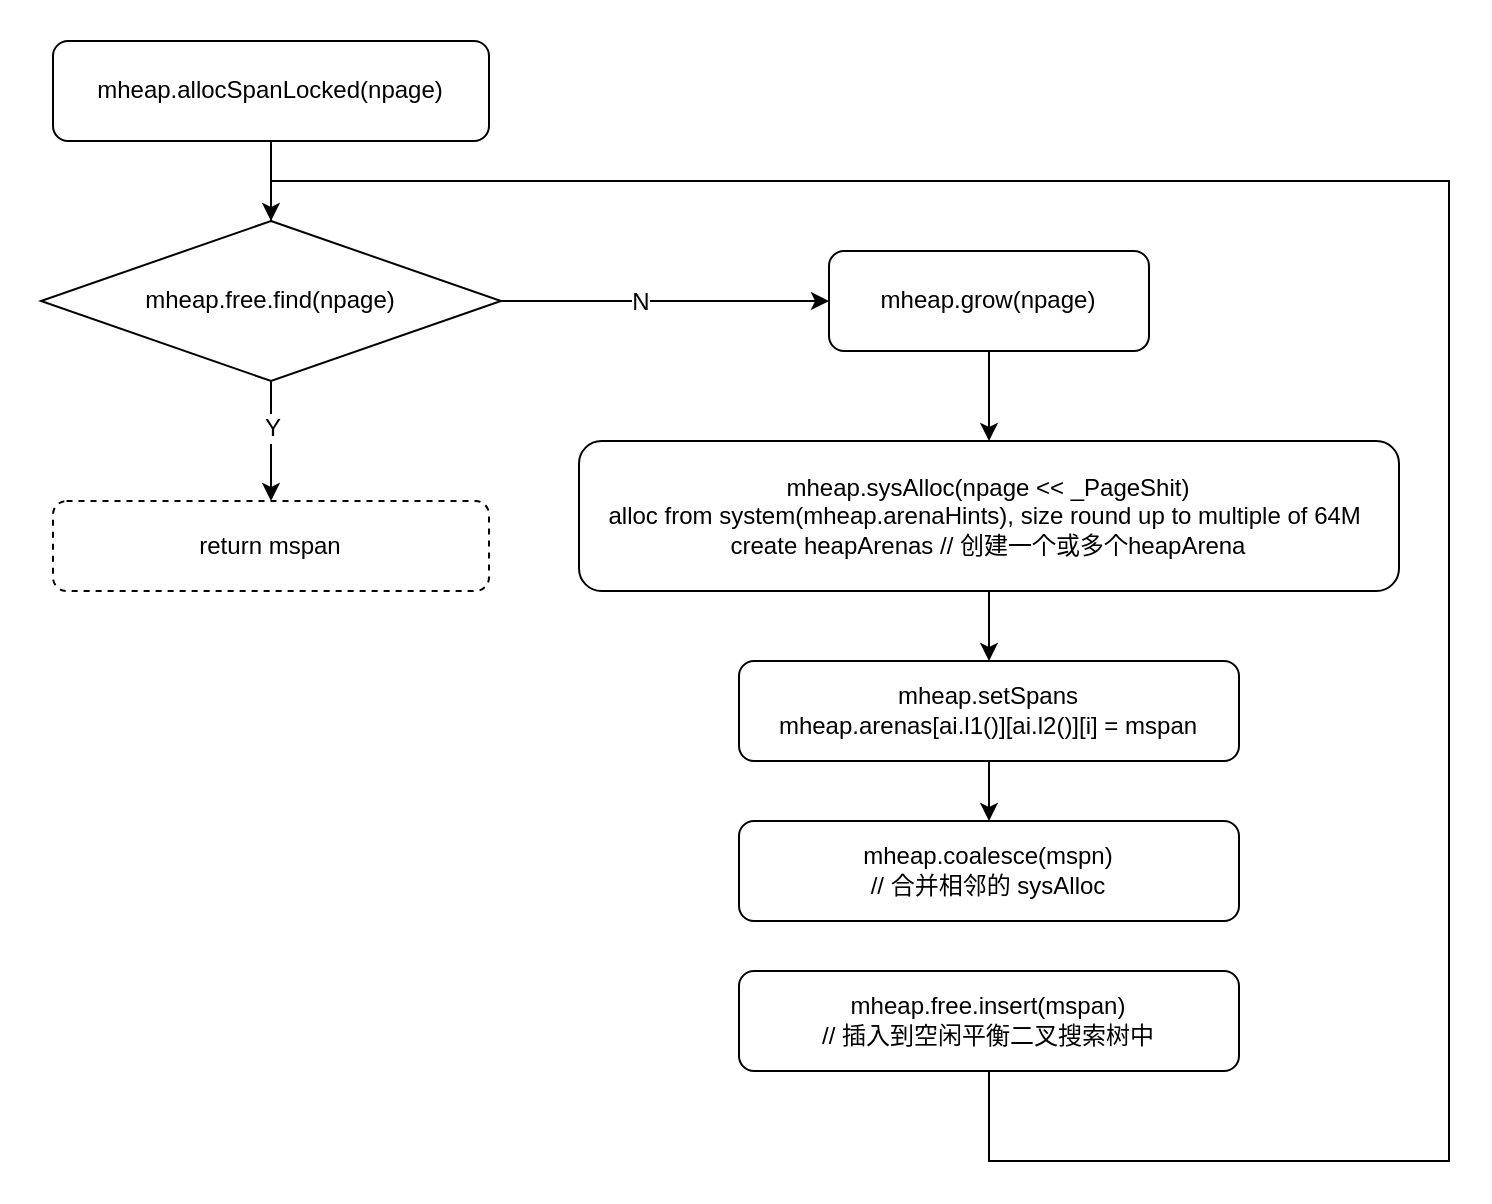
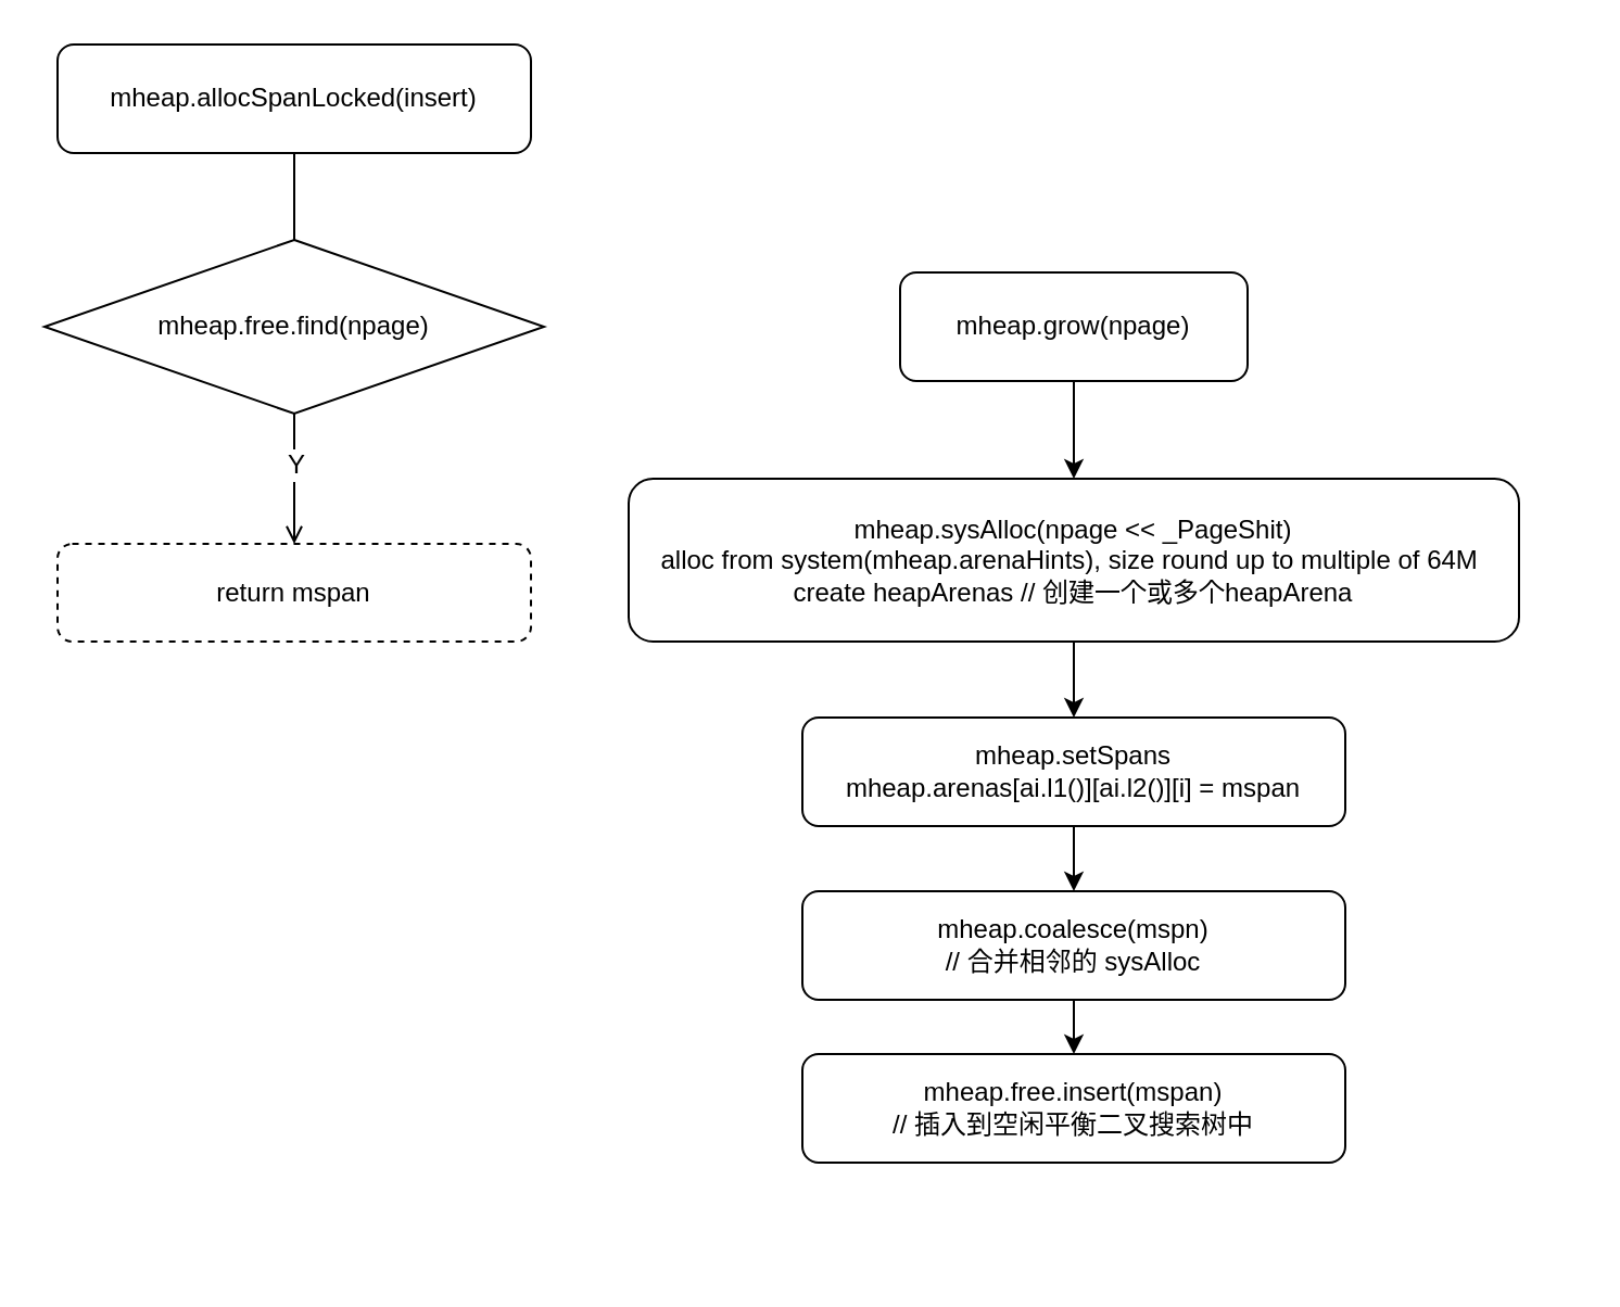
  <mxCell id="0" />
  <mxCell id="1" parent="0" />
- <mxCell id="2" value="mheap.allocSpanLocked(npage)" style="rounded=1;whiteSpace=wrap;html=1;" parent="1" vertex="1"><mxGeometry x="26" y="20" width="218" height="50" as="geometry" /></mxCell>
+ <mxCell id="2" value="mheap.allocSpanLocked(insert)" style="rounded=1;whiteSpace=wrap;html=1;" parent="1" vertex="1"><mxGeometry x="26" y="20" width="218" height="50" as="geometry" /></mxCell>
  <mxCell id="3" value="return mspan" style="rounded=1;whiteSpace=wrap;html=1;dashed=1;" parent="1" vertex="1"><mxGeometry x="26" y="250" width="218" height="45" as="geometry" /></mxCell>
  <mxCell id="4" style="edgeStyle=orthogonalEdgeStyle;rounded=0;orthogonalLoop=1;jettySize=auto;html=1;entryX=0.5;entryY=0;entryDx=0;entryDy=0;endArrow=none;" parent="1" source="2" target="11" edge="1"><mxGeometry relative="1" as="geometry"><mxPoint x="135" y="135" as="targetPoint" /></mxGeometry></mxCell>
- <mxCell id="5" style="edgeStyle=orthogonalEdgeStyle;rounded=0;orthogonalLoop=1;jettySize=auto;html=1;entryX=0.5;entryY=0;entryDx=0;entryDy=0;" parent="1" source="11" target="3" edge="1"><mxGeometry relative="1" as="geometry"><mxPoint x="135" y="180" as="sourcePoint" /></mxGeometry></mxCell>
+ <mxCell id="5" style="edgeStyle=orthogonalEdgeStyle;rounded=0;orthogonalLoop=1;jettySize=auto;html=1;entryX=0.5;entryY=0;entryDx=0;entryDy=0;endArrow=open;" parent="1" source="11" target="3" edge="1"><mxGeometry relative="1" as="geometry"><mxPoint x="135" y="180" as="sourcePoint" /></mxGeometry></mxCell>
  <mxCell id="6" value="Y" style="text;html=1;align=center;verticalAlign=middle;resizable=0;points=[];;labelBackgroundColor=#ffffff;" parent="5" vertex="1" connectable="0"><mxGeometry x="-0.233" relative="1" as="geometry"><mxPoint as="offset" /></mxGeometry></mxCell>
  <mxCell id="7" style="edgeStyle=orthogonalEdgeStyle;rounded=0;orthogonalLoop=1;jettySize=auto;html=1;entryX=0.5;entryY=0;entryDx=0;entryDy=0;" parent="1" source="8" target="16" edge="1"><mxGeometry relative="1" as="geometry" /></mxCell>
  <mxCell id="8" value="mheap.sysAlloc(npage &amp;lt;&amp;lt; _PageShit)&lt;br&gt;alloc from system(mheap.arenaHints), size round up to multiple of 64M&amp;nbsp;&lt;br&gt;create heapArenas // 创建一个或多个heapArena" style="rounded=1;whiteSpace=wrap;html=1;" parent="1" vertex="1"><mxGeometry x="289" y="220" width="410" height="75" as="geometry" /></mxCell>
- <mxCell id="9" style="edgeStyle=orthogonalEdgeStyle;rounded=0;orthogonalLoop=1;jettySize=auto;html=1;entryX=0;entryY=0.5;entryDx=0;entryDy=0;" parent="1" source="11" target="14" edge="1"><mxGeometry relative="1" as="geometry" /></mxCell>
- <mxCell id="10" value="N" style="text;html=1;align=center;verticalAlign=middle;resizable=0;points=[];;labelBackgroundColor=#ffffff;" parent="9" vertex="1" connectable="0"><mxGeometry x="-0.156" relative="1" as="geometry"><mxPoint as="offset" /></mxGeometry></mxCell>
  <mxCell id="11" value="&lt;span style=&quot;white-space: normal&quot;&gt;mheap.free.find(npage)&lt;/span&gt;" style="rhombus;whiteSpace=wrap;html=1;" parent="1" vertex="1"><mxGeometry x="20" y="110" width="230" height="80" as="geometry" /></mxCell>
- <mxCell id="12" style="edgeStyle=orthogonalEdgeStyle;rounded=0;orthogonalLoop=1;jettySize=auto;html=1;entryX=0.5;entryY=0;entryDx=0;entryDy=0;exitX=0.5;exitY=1;exitDx=0;exitDy=0;" parent="1" source="19" target="11" edge="1"><mxGeometry relative="1" as="geometry"><Array as="points"><mxPoint x="494" y="580" /><mxPoint x="724" y="580" /><mxPoint x="724" y="90" /><mxPoint x="135" y="90" /></Array></mxGeometry></mxCell>
  <mxCell id="13" style="edgeStyle=orthogonalEdgeStyle;rounded=0;orthogonalLoop=1;jettySize=auto;html=1;entryX=0.5;entryY=0;entryDx=0;entryDy=0;" parent="1" source="14" target="8" edge="1"><mxGeometry relative="1" as="geometry" /></mxCell>
  <mxCell id="14" value="mheap.grow(npage)" style="rounded=1;whiteSpace=wrap;html=1;" parent="1" vertex="1"><mxGeometry x="414" y="125" width="160" height="50" as="geometry" /></mxCell>
  <mxCell id="15" style="edgeStyle=orthogonalEdgeStyle;rounded=0;orthogonalLoop=1;jettySize=auto;html=1;entryX=0.5;entryY=0;entryDx=0;entryDy=0;" parent="1" source="16" target="18" edge="1"><mxGeometry relative="1" as="geometry" /></mxCell>
  <mxCell id="16" value="mheap.setSpans&lt;br&gt;mheap.arenas[ai.l1()][ai.l2()][i] = mspan" style="rounded=1;whiteSpace=wrap;html=1;" parent="1" vertex="1"><mxGeometry x="369" y="330" width="250" height="50" as="geometry" /></mxCell>
+ <mxCell id="17" style="edgeStyle=orthogonalEdgeStyle;rounded=0;orthogonalLoop=1;jettySize=auto;html=1;" parent="1" source="18" target="19" edge="1"><mxGeometry relative="1" as="geometry" /></mxCell>
  <mxCell id="18" value="mheap.coalesce(mspn)&lt;br&gt;// 合并相邻的 sysAlloc" style="rounded=1;whiteSpace=wrap;html=1;" parent="1" vertex="1"><mxGeometry x="369" y="410" width="250" height="50" as="geometry" /></mxCell>
  <mxCell id="19" value="mheap.free.insert(mspan)&lt;br&gt;// 插入到空闲平衡二叉搜索树中" style="rounded=1;whiteSpace=wrap;html=1;" parent="1" vertex="1"><mxGeometry x="369" y="485" width="250" height="50" as="geometry" /></mxCell>
